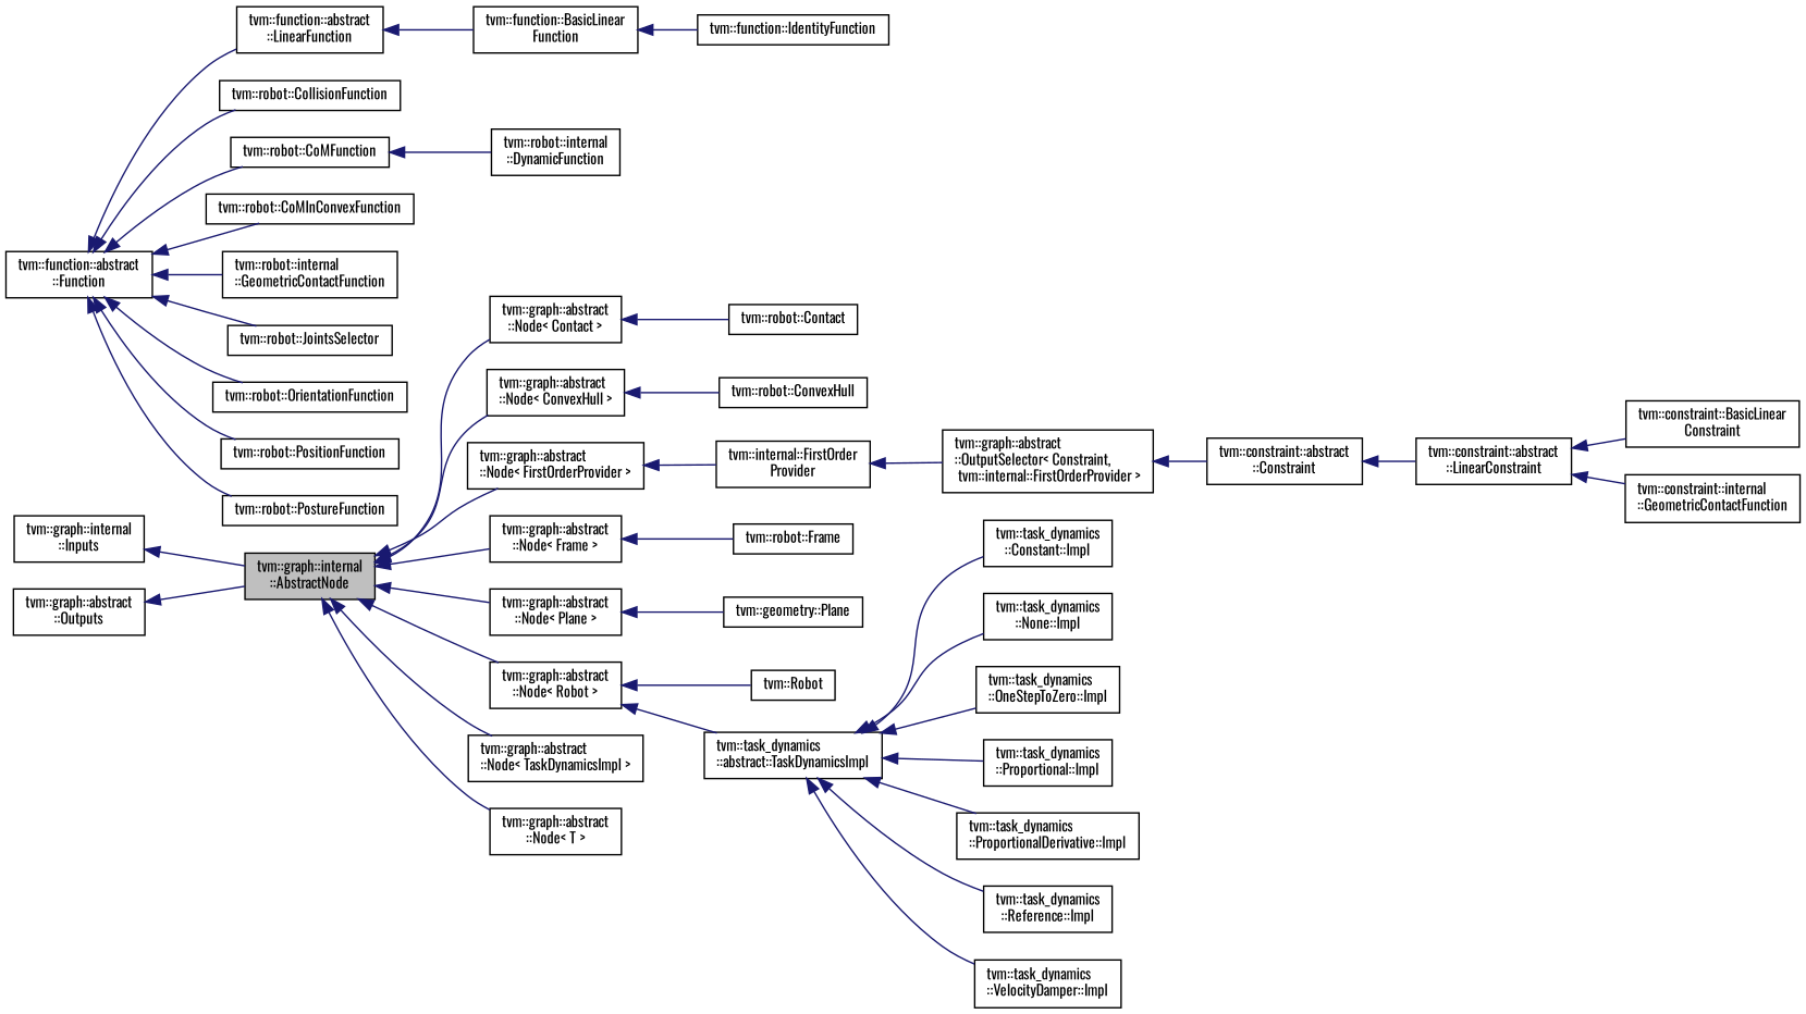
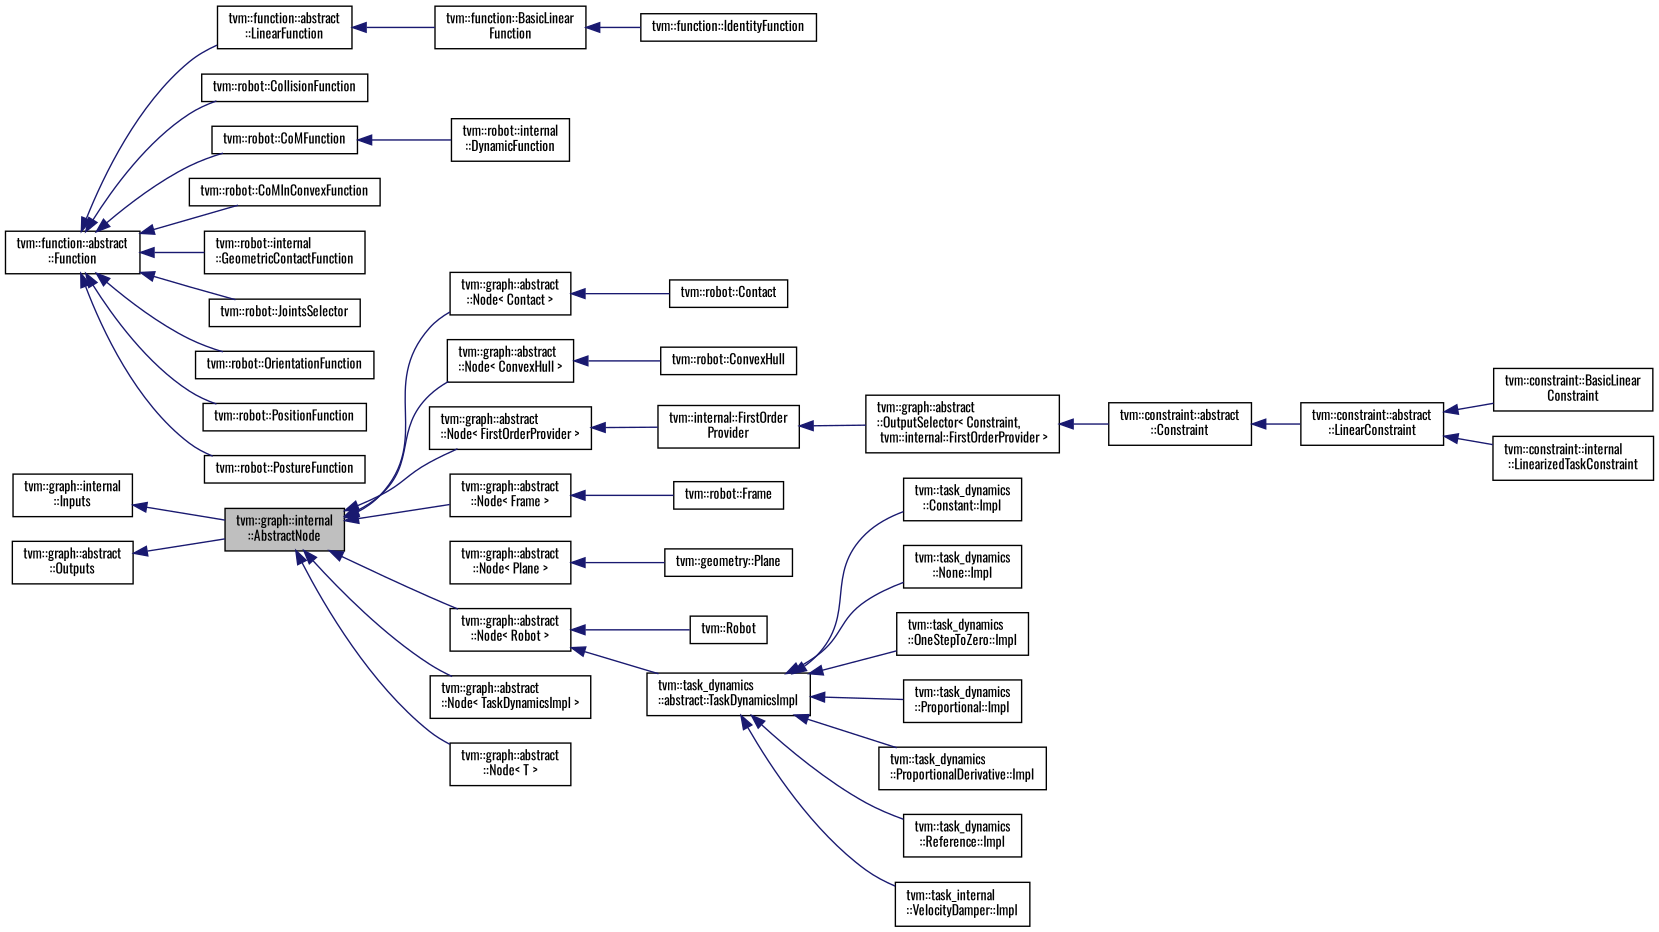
  digraph {
    fontname=Oswald
    rankdir=LR
    node [color=black fillcolor=white fontname=Oswald fontsize=10 shape=record style=filled]
    edge [color=midnightblue dir=back fontname=Oswald fontsize=10 labelfontname=Helvetica labelfontsize=10 style=solid]
    n1 [fillcolor=grey75 fontcolor=black height=0.2 label="tvm::graph::internal\l::AbstractNode" width=0.4]
    n2 [height=0.2 label="tvm::graph::abstract\l::Node\< Contact \>" width=0.4]
    n3 [height=0.2 label="tvm::graph::abstract\l::Node\< ConvexHull \>" width=0.4]
    n4 [height=0.2 label="tvm::graph::abstract\l::Node\< FirstOrderProvider \>" width=0.4]
    n5 [height=0.2 label="tvm::graph::abstract\l::Node\< Frame \>" width=0.4]
    n6 [height=0.2 label="tvm::graph::abstract\l::Node\< Plane \>" width=0.4]
    n7 [height=0.2 label="tvm::graph::abstract\l::Node\< Robot \>" width=0.4]
    n8 [height=0.2 label="tvm::graph::abstract\l::Node\< TaskDynamicsImpl \>" width=0.4]
    n9 [height=0.2 label="tvm::graph::abstract\l::Node\< T \>" width=0.4]
    n10 [height=0.2 label="tvm::robot::Contact" width=0.4]
    n11 [height=0.2 label="tvm::robot::ConvexHull" width=0.4]
    n12 [height=0.2 label="tvm::internal::FirstOrder\lProvider" width=0.4]
    n13 [height=0.2 label="tvm::robot::Frame" width=0.4]
    n14 [height=0.2 label="tvm::geometry::Plane" width=0.4]
    n15 [height=0.2 label="tvm::Robot" width=0.4]
    n16 [height=0.2 label="tvm::task_dynamics\l::abstract::TaskDynamicsImpl" width=0.4]
    n17 [height=0.2 label="tvm::graph::internal\l::Inputs" width=0.4]
    n18 [height=0.2 label="tvm::graph::abstract\l::Outputs" width=0.4]
    n19 [height=0.2 label="tvm::graph::abstract\l::OutputSelector\< Constraint,\l tvm::internal::FirstOrderProvider \>" width=0.4]
    n20 [height=0.2 label="tvm::constraint::abstract\l::Constraint" width=0.4]
    n21 [height=0.2 label="tvm::function::abstract\l::Function" width=0.4]
    n22 [height=0.2 label="tvm::function::abstract\l::LinearFunction" width=0.4]
    n23 [height=0.2 label="tvm::robot::CollisionFunction" width=0.4]
    n24 [height=0.2 label="tvm::robot::CoMFunction" width=0.4]
    n25 [height=0.2 label="tvm::robot::CoMInConvexFunction" width=0.4]
    n26 [height=0.2 label="tvm::robot::internal\l::GeometricContactFunction" width=0.4]
    n27 [height=0.2 label="tvm::robot::JointsSelector" width=0.4]
    n28 [height=0.2 label="tvm::robot::OrientationFunction" width=0.4]
    n29 [height=0.2 label="tvm::robot::PositionFunction" width=0.4]
    n30 [height=0.2 label="tvm::robot::PostureFunction" width=0.4]
    n31 [height=0.2 label="tvm::constraint::abstract\l::LinearConstraint" width=0.4]
    n32 [height=0.2 label="tvm::constraint::BasicLinear\lConstraint" width=0.4]
-   n33 [height=0.2 label="tvm::constraint::internal\l::GeometricContactFunction" width=0.4]
+   n33 [height=0.2 label="tvm::constraint::internal\l::LinearizedTaskConstraint" width=0.4]
    n34 [height=0.2 label="tvm::function::BasicLinear\lFunction" width=0.4]
    n35 [height=0.2 label="tvm::robot::internal\l::DynamicFunction" width=0.4]
    n36 [height=0.2 label="tvm::function::IdentityFunction" width=0.4]
    n37 [height=0.2 label="tvm::task_dynamics\l::Constant::Impl" width=0.4]
    n38 [height=0.2 label="tvm::task_dynamics\l::None::Impl" width=0.4]
    n39 [height=0.2 label="tvm::task_dynamics\l::OneStepToZero::Impl" width=0.4]
    n40 [height=0.2 label="tvm::task_dynamics\l::Proportional::Impl" width=0.4]
    n41 [height=0.2 label="tvm::task_dynamics\l::ProportionalDerivative::Impl" width=0.4]
    n42 [height=0.2 label="tvm::task_dynamics\l::Reference::Impl" width=0.4]
-   n43 [height=0.2 label="tvm::task_dynamics\l::VelocityDamper::Impl" width=0.4]
+   n43 [height=0.2 label="tvm::task_internal\l::VelocityDamper::Impl" width=0.4]
    n1 -> n2
    n1 -> n3
    n1 -> n4
    n1 -> n5
-   n1 -> n6
    n1 -> n7
    n1 -> n8
    n1 -> n9
    n2 -> n10
    n3 -> n11
    n4 -> n12
    n5 -> n13
    n6 -> n14
    n7 -> n15
    n7 -> n16
    n12 -> n19
    n16 -> n37
    n16 -> n38
    n16 -> n39
    n16 -> n40
    n16 -> n41
    n16 -> n42
    n16 -> n43
    n17 -> n1
    n18 -> n1
    n19 -> n20
    n20 -> n31
    n21 -> n22
    n21 -> n23
    n21 -> n24
    n21 -> n25
    n21 -> n26
    n21 -> n27
    n21 -> n28
    n21 -> n29
    n21 -> n30
    n22 -> n34
    n24 -> n35
    n31 -> n32
    n31 -> n33
    n34 -> n36
  }
